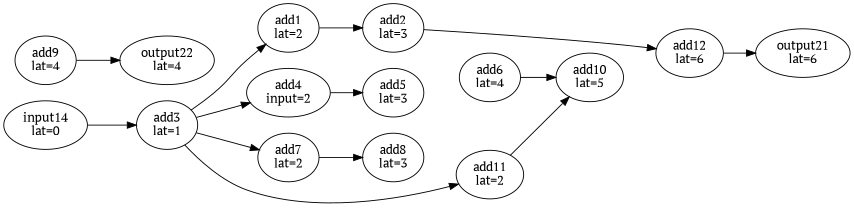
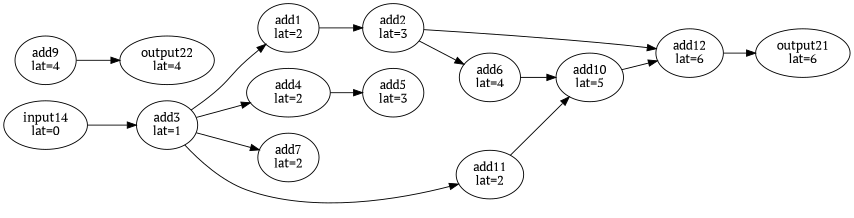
  digraph {
    fontname="PT Serif"
    rankdir=LR
    node [fontname="PT Serif"]
    edge [fontname="PT Serif"]
    input14 [label="\N\nlat=0"]
    add3 [label="\N\nlat=1"]
    add1 [label="\N\nlat=2"]
-   add4 [label="\N\ninput=2"]
+   add4 [label="\N\nlat=2"]
    add7 [label="\N\nlat=2"]
    add11 [label="\N\nlat=2"]
    output21 [label="\N\nlat=6"]
    add12 [label="\N\nlat=6"]
    output22 [label="\N\nlat=4"]
    add9 [label="\N\nlat=4"]
    add2 [label="\N\nlat=3"]
    add6 [label="\N\nlat=4"]
    add5 [label="\N\nlat=3"]
-   add8 [label="\N\nlat=3"]
    add10 [label="\N\nlat=5"]
    input14 -> add3
    add3 -> add1
    add3 -> add4
    add3 -> add7
    add3 -> add11
    add1 -> add2
    add4 -> add5
-   add7 -> add8
    add11 -> add10
    add12 -> output21
    add9 -> output22
    add2 -> add12
+   add2 -> add6
    add6 -> add10
+   add10 -> add12
  }
